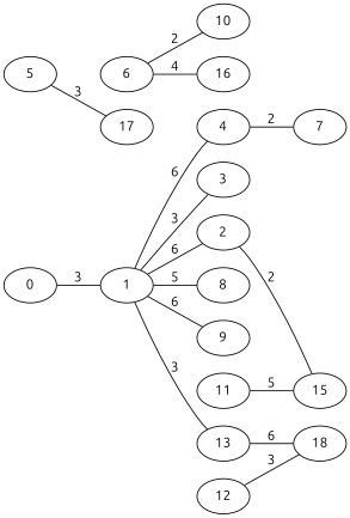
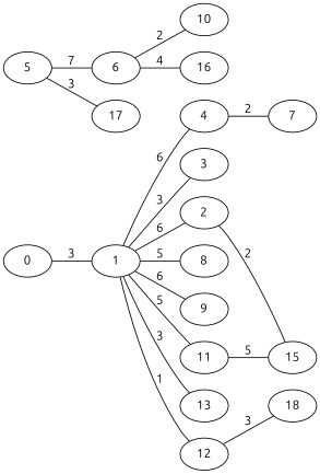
  graph {
    fontname=Ubuntu
    rankdir=LR
    node [fontname=Ubuntu habit=6 x=3 y=5]
    edge [fontname=Ubuntu weight=3]
    0 [habit=10 x=4]
    1 [habit=9 x=5 y=4]
    2 [habit=7 y=3]
    3 [base=2 habit=10 x=6]
    4 [x=8]
    8 [habit=8 x=4 y=2]
    9 [x=8 y=3]
    11 [habit=5 y=4]
    12 [habit=5 x=6 y=3]
    13 [habit=8 x=6 y=2]
    15 [habit=9 x=1 y=2]
    7 [habit=11 x=10]
    5 [habit=1 x=5 y=6]
    6 [habit=5 y=8]
    17 [habit=1 x=7 y=7]
    18 [habit=4 x=7 y=1]
    10 [x=1 y=8]
    16 [habit=7 y=10]
    0 -- 1 [label=3]
    1 -- 2 [label=6 weight=6]
    1 -- 3 [label=3]
    1 -- 4 [label=6 weight=6]
    1 -- 8 [label=5 weight=5]
    1 -- 9 [label=6 weight=6]
+   1 -- 11 [label=5 weight=5]
+   1 -- 12 [label=1 weight=1]
    1 -- 13 [label=3]
    2 -- 15 [label=2 weight=2]
    4 -- 7 [label=2 weight=2]
    11 -- 15 [label=5]
    12 -- 18 [label=3]
-   13 -- 18 [label=6 weight=6]
+   5 -- 6 [label=7 weight=7]
    5 -- 17 [label=3]
    6 -- 10 [label=2 weight=2]
    6 -- 16 [label=4 weight=4]
  }
